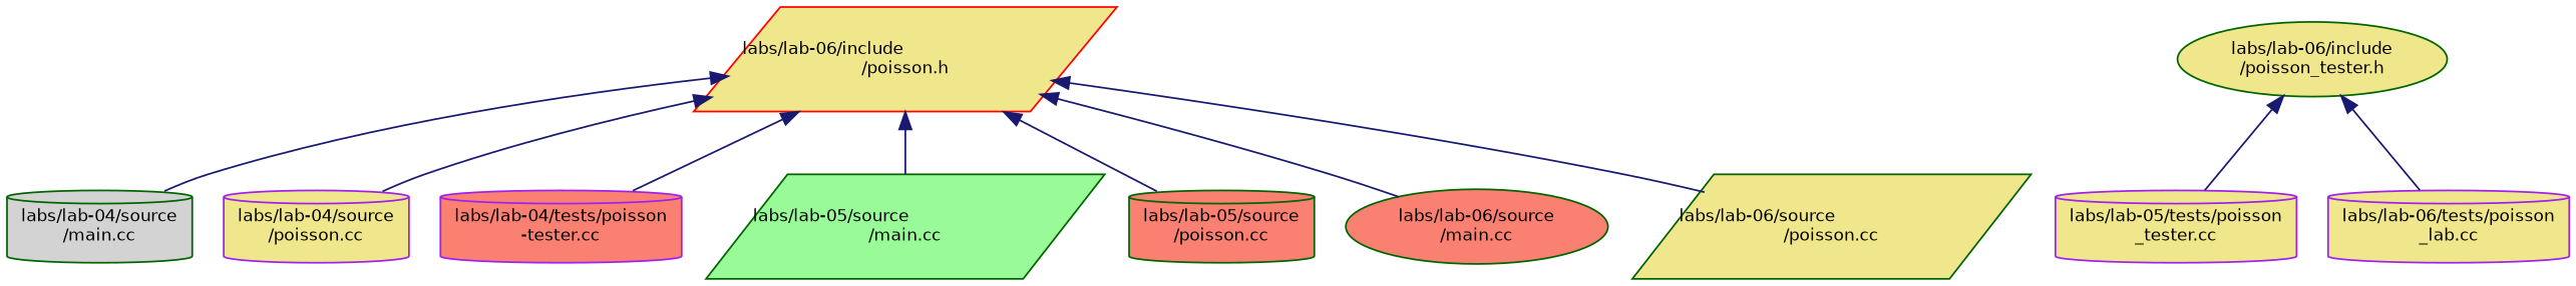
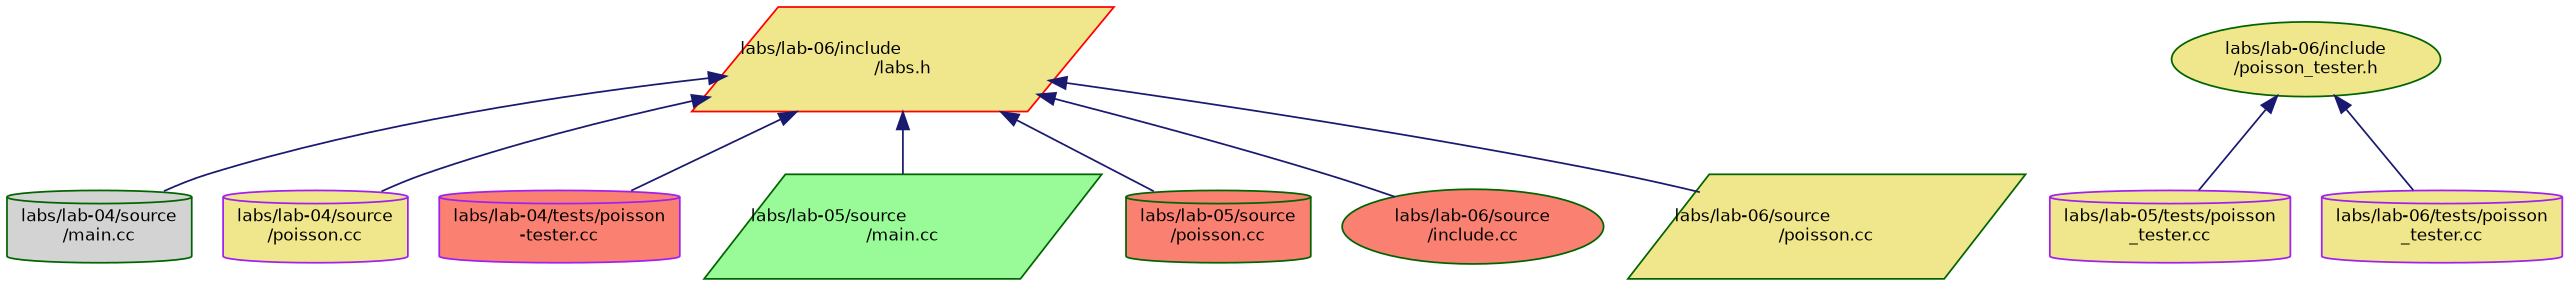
  digraph {
    node [color=darkgreen fillcolor=khaki fontname=Helvetica fontsize=10 shape=cylinder style=filled]
    edge [color=midnightblue dir=back fontname=Helvetica fontsize=10 labelfontname=Helvetica labelfontsize=10 style=solid]
-   n1 [color=red fontcolor=black height=0.2 label="labs/lab-06/include\l/poisson.h" shape=parallelogram width=0.4]
+   n1 [color=red fontcolor=black height=0.2 label="labs/lab-06/include\l/labs.h" shape=parallelogram width=0.4]
    n2 [fillcolor=lightgrey height=0.2 label="labs/lab-04/source\l/main.cc" width=0.4]
    n3 [color=purple height=0.2 label="labs/lab-04/source\l/poisson.cc" width=0.4]
    n4 [color=purple fillcolor=salmon height=0.2 label="labs/lab-04/tests/poisson\l-tester.cc" width=0.4]
    n5 [fillcolor=palegreen height=0.2 label="labs/lab-05/source\l/main.cc" shape=parallelogram width=0.4]
    n6 [fillcolor=salmon height=0.2 label="labs/lab-05/source\l/poisson.cc" width=0.4]
-   n7 [fillcolor=salmon height=0.2 label="labs/lab-06/source\l/main.cc" shape=ellipse width=0.4]
+   n7 [fillcolor=salmon height=0.2 label="labs/lab-06/source\l/include.cc" shape=ellipse width=0.4]
    n8 [height=0.2 label="labs/lab-06/source\l/poisson.cc" shape=parallelogram width=0.4]
    n9 [height=0.2 label="labs/lab-06/include\l/poisson_tester.h" shape=ellipse width=0.4]
    n10 [color=purple height=0.2 label="labs/lab-05/tests/poisson\l_tester.cc" width=0.4]
-   n11 [color=purple height=0.2 label="labs/lab-06/tests/poisson\l_lab.cc" width=0.4]
+   n11 [color=purple height=0.2 label="labs/lab-06/tests/poisson\l_tester.cc" width=0.4]
    n1 -> n2
    n1 -> n3
    n1 -> n4
    n1 -> n5
    n1 -> n6
    n1 -> n7
    n1 -> n8
    n9 -> n10
    n9 -> n11
  }
